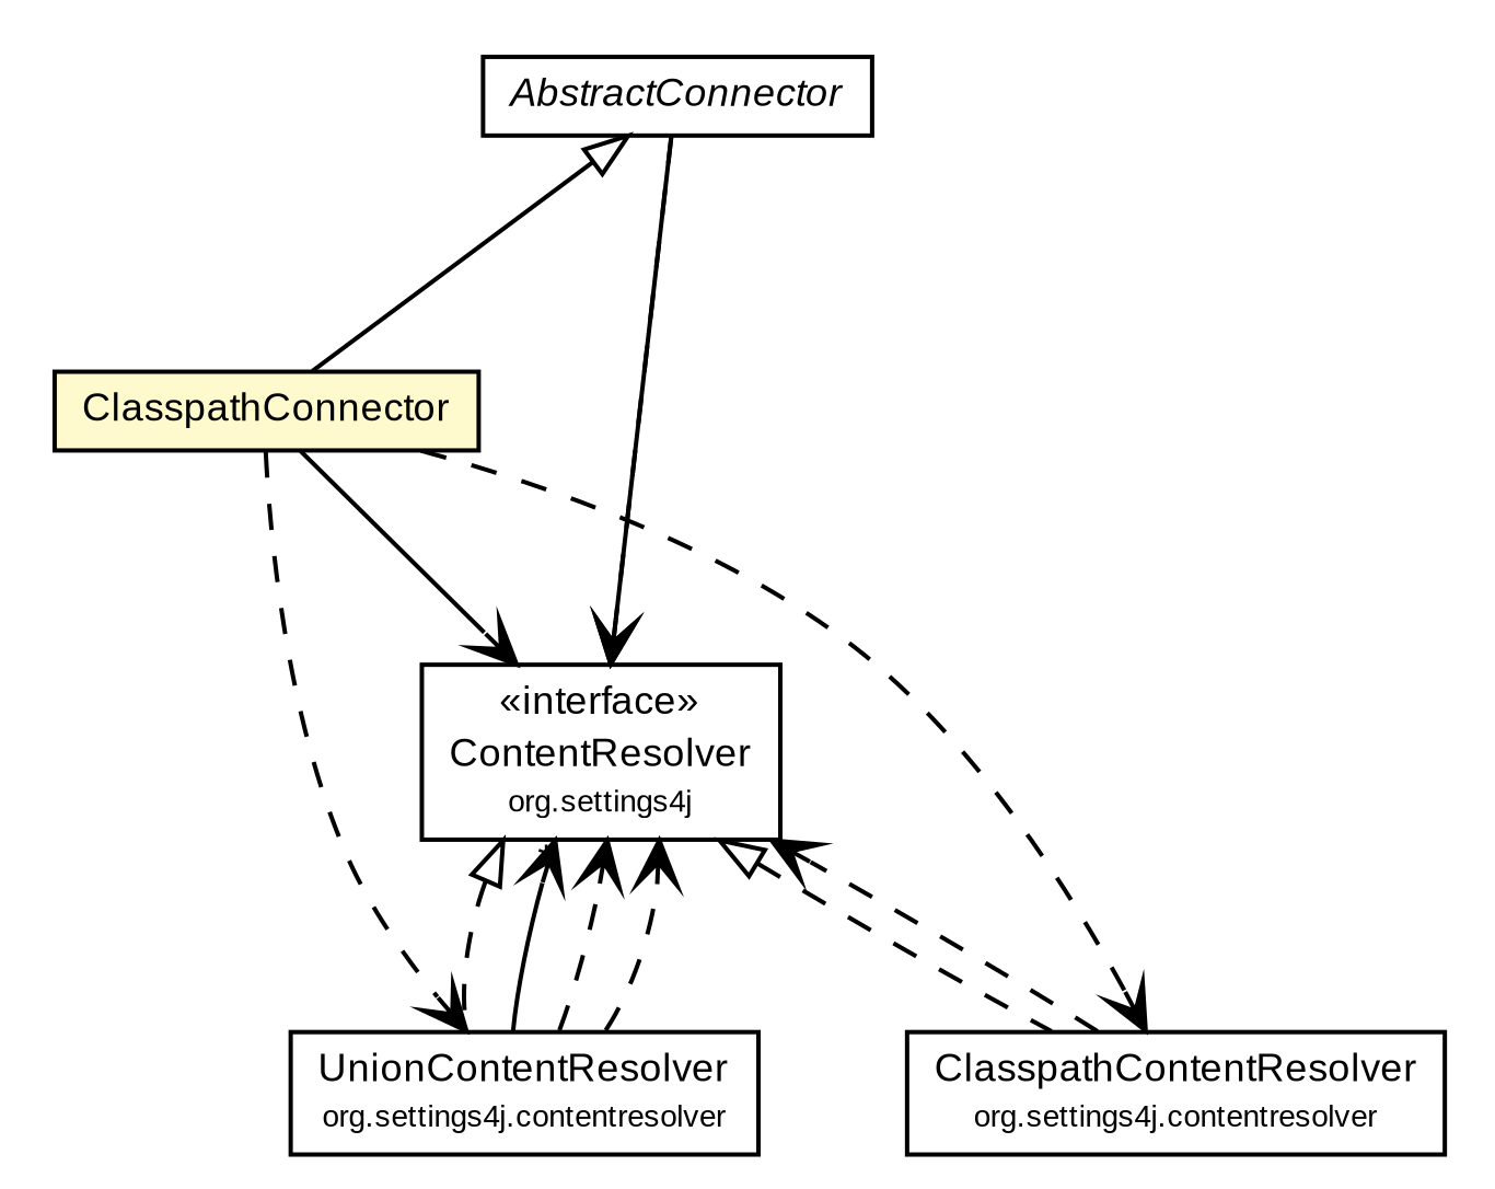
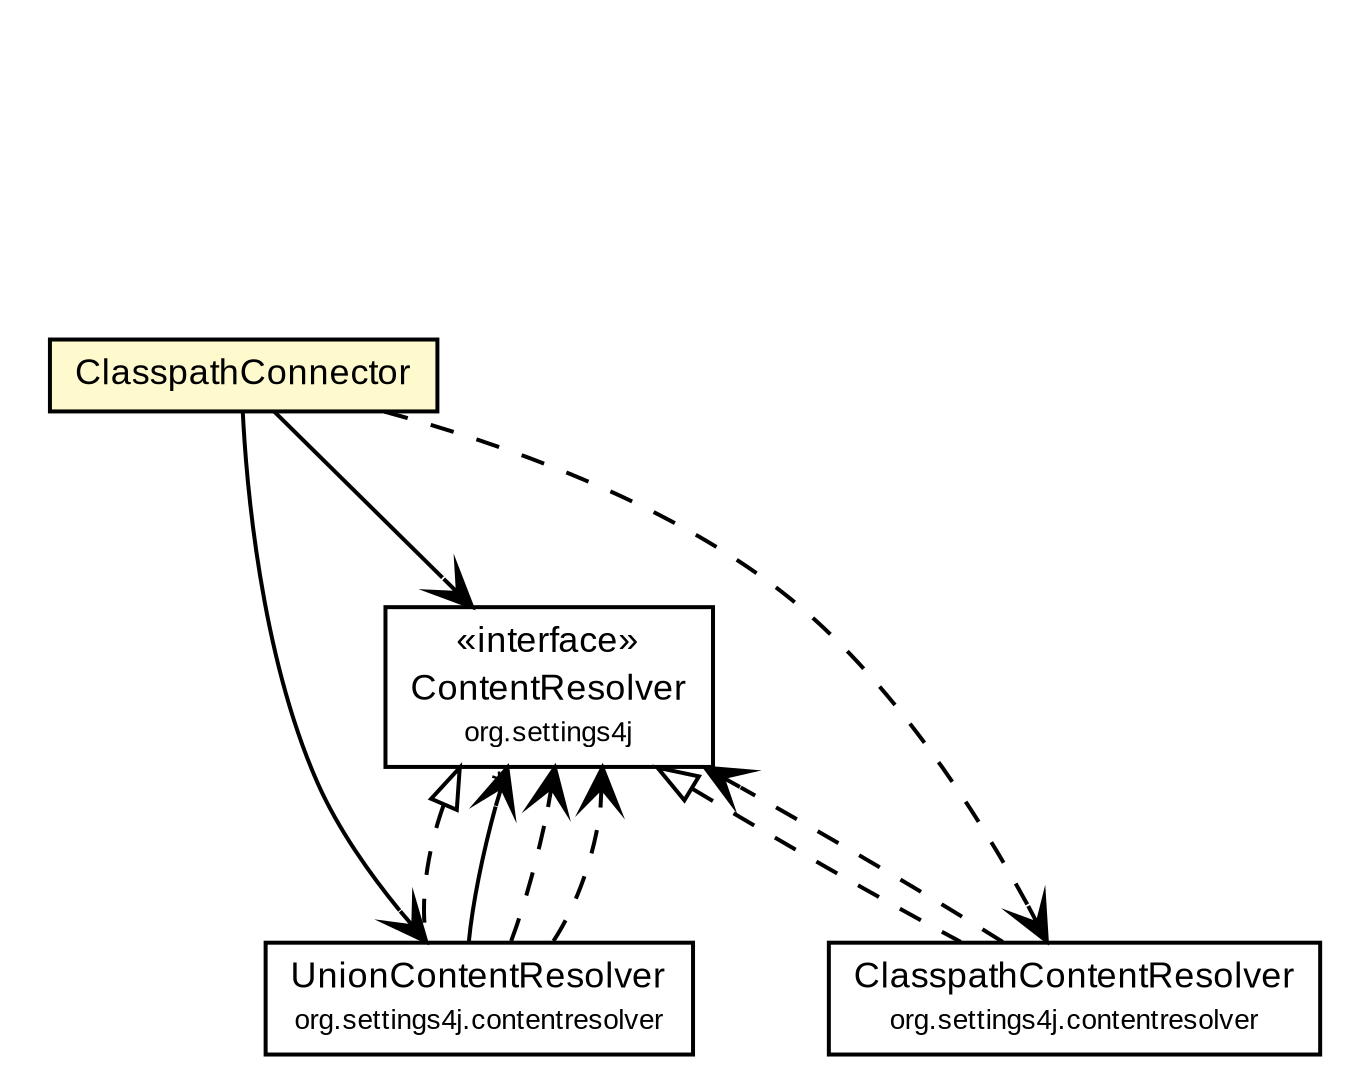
  digraph {
    nodesep=0.25
    ranksep=0.5
    node [fontcolor=black fontname=arial fontsize=9.0 shape=plaintext]
    edge [arrowhead=open color=black fontcolor=black fontname=arial fontsize=10.0 headport=p labelfontname=arial labelfontsize=10 style=dashed tailport=p]
    n1 [label=<<table title="org.settings4j.connector.ClasspathConnector" border="0" cellborder="1" cellspacing="0" cellpadding="2" port="p" bgcolor="lemonChiffon" href="./ClasspathConnector.html"> 		<tr><td><table border="0" cellspacing="0" cellpadding="1"> <tr><td align="center" balign="center"> ClasspathConnector </td></tr> 		</table></td></tr> 		</table>>]
    n2 [label=<<table title="org.settings4j.ContentResolver" border="0" cellborder="1" cellspacing="0" cellpadding="2" port="p" href="../ContentResolver.html"> 		<tr><td><table border="0" cellspacing="0" cellpadding="1"> <tr><td align="center" balign="center"> &#171;interface&#187; </td></tr> <tr><td align="center" balign="center"> ContentResolver </td></tr> <tr><td align="center" balign="center"><font point-size="7.0"> org.settings4j </font></td></tr> 		</table></td></tr> 		</table>>]
    n3 [label=<<table title="org.settings4j.contentresolver.UnionContentResolver" border="0" cellborder="1" cellspacing="0" cellpadding="2" port="p" href="../contentresolver/UnionContentResolver.html"> 		<tr><td><table border="0" cellspacing="0" cellpadding="1"> <tr><td align="center" balign="center"> UnionContentResolver </td></tr> <tr><td align="center" balign="center"><font point-size="7.0"> org.settings4j.contentresolver </font></td></tr> 		</table></td></tr> 		</table>>]
    n4 [label=<<table title="org.settings4j.contentresolver.ClasspathContentResolver" border="0" cellborder="1" cellspacing="0" cellpadding="2" port="p" href="../contentresolver/ClasspathContentResolver.html"> 		<tr><td><table border="0" cellspacing="0" cellpadding="1"> <tr><td align="center" balign="center"> ClasspathContentResolver </td></tr> <tr><td align="center" balign="center"><font point-size="7.0"> org.settings4j.contentresolver </font></td></tr> 		</table></td></tr> 		</table>>]
-   n5 [label=<<table title="org.settings4j.connector.AbstractConnector" border="0" cellborder="1" cellspacing="0" cellpadding="2" port="p" href="./AbstractConnector.html"> 		<tr><td><table border="0" cellspacing="0" cellpadding="1"> <tr><td align="center" balign="center"><font face="arial italic"> AbstractConnector </font></td></tr> 		</table></td></tr> 		</table>>]
    n1 -> n2 [style=solid]
-   n1 -> n3
+   n1 -> n3 [style=""]
    n1 -> n4
    n2 -> n3 [arrowtail=empty dir=back fontsize=10 arrowhead="" color="" fontcolor=""]
    n2 -> n4 [arrowtail=empty dir=back fontsize=10 arrowhead="" color="" fontcolor=""]
    n3 -> n2 [headlabel="*" style=""]
    n3 -> n2
    n3 -> n2
    n4 -> n2
-   n5 -> n1 [arrowtail=empty dir=back fontsize=10 arrowhead="" color="" fontcolor="" style=""]
-   n5 -> n2 [style=""]
-   n5 -> n2
  }
